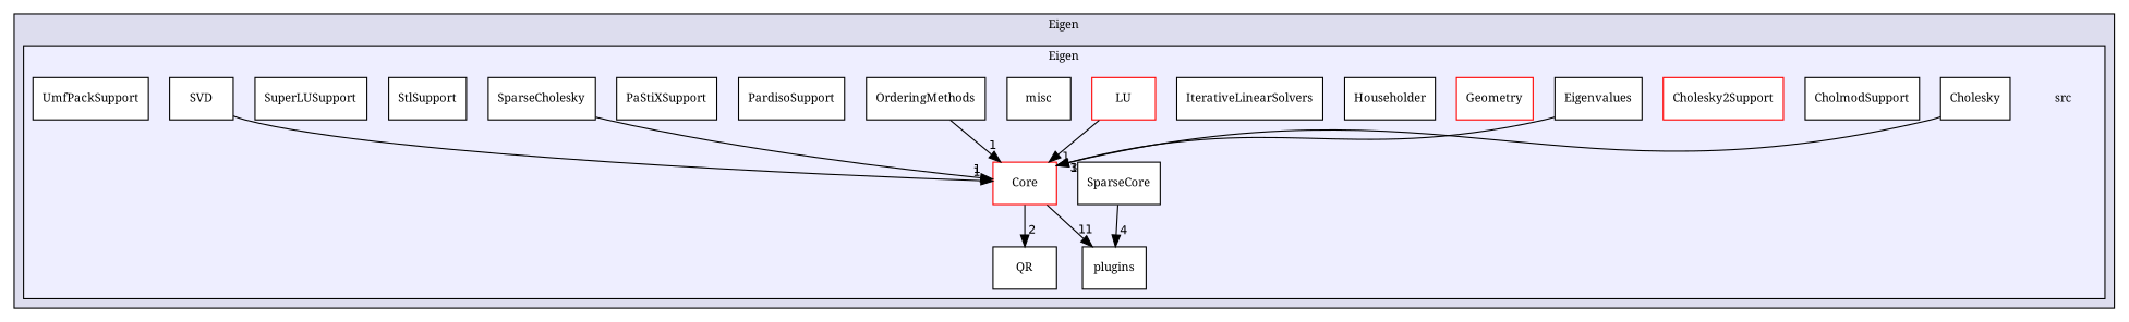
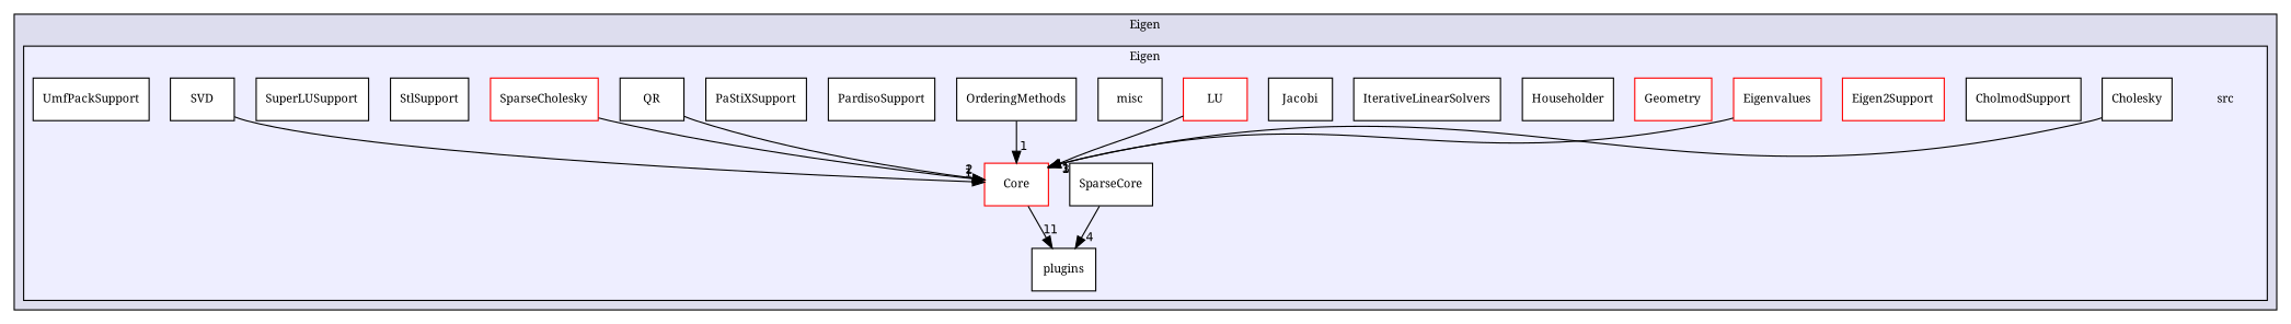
  digraph {
    compound=true
    fontname="Noto Serif"
    node [fontname="Noto Serif" fontsize=10 shape=box color=black fillcolor=white style=filled]
    edge [headlabel=1 labeldistance=1.5 labelfontname=Helvetica labelfontsize=10 fontname="Noto Serif"]
    n1 [label=src shape=plaintext color="" fillcolor="" style=""]
    n2 [label=Cholesky]
    n3 [label=CholmodSupport]
    n4 [color=red label=Core]
-   n5 [color=red label=Cholesky2Support]
-   n6 [label=Eigenvalues]
+   n5 [color=red label=Eigen2Support]
+   n6 [color=red label=Eigenvalues]
    n7 [color=red label=Geometry]
    n8 [label=Householder]
    n9 [label=IterativeLinearSolvers]
+   n10 [label=Jacobi]
    n11 [color=red label=LU]
    n12 [label=misc]
    n13 [label=OrderingMethods]
    n14 [label=PardisoSupport]
    n15 [label=PaStiXSupport]
    n16 [label=plugins]
    n17 [label=QR]
-   n18 [label=SparseCholesky]
+   n18 [color=red label=SparseCholesky]
    n19 [label=SparseCore]
    n20 [label=StlSupport]
    n21 [label=SuperLUSupport]
    n22 [label=SVD]
    n23 [label=UmfPackSupport]
    subgraph cluster_1 {
      bgcolor="#ddddee"
      fontsize=10
      label=Eigen
      pencolor=black
      subgraph cluster_2 {
        bgcolor="#eeeeff"
        fontsize=10
        pencolor=black
        n1
        n2
        n3
        n4
        n5
        n6
        n7
        n8
        n9
+       n10
        n11
        n12
        n13
        n14
        n15
        n16
        n17
        n18
        n19
        n20
        n21
        n22
        n23
      }
    }
    n2 -> n4
    n4 -> n16 [headlabel=11]
    n6 -> n4 [headlabel=3]
    n11 -> n4
    n13 -> n4
-   n4 -> n17 [headlabel=2]
+   n17 -> n4 [headlabel=2]
    n18 -> n4
    n19 -> n16 [headlabel=4]
    n22 -> n4
  }
